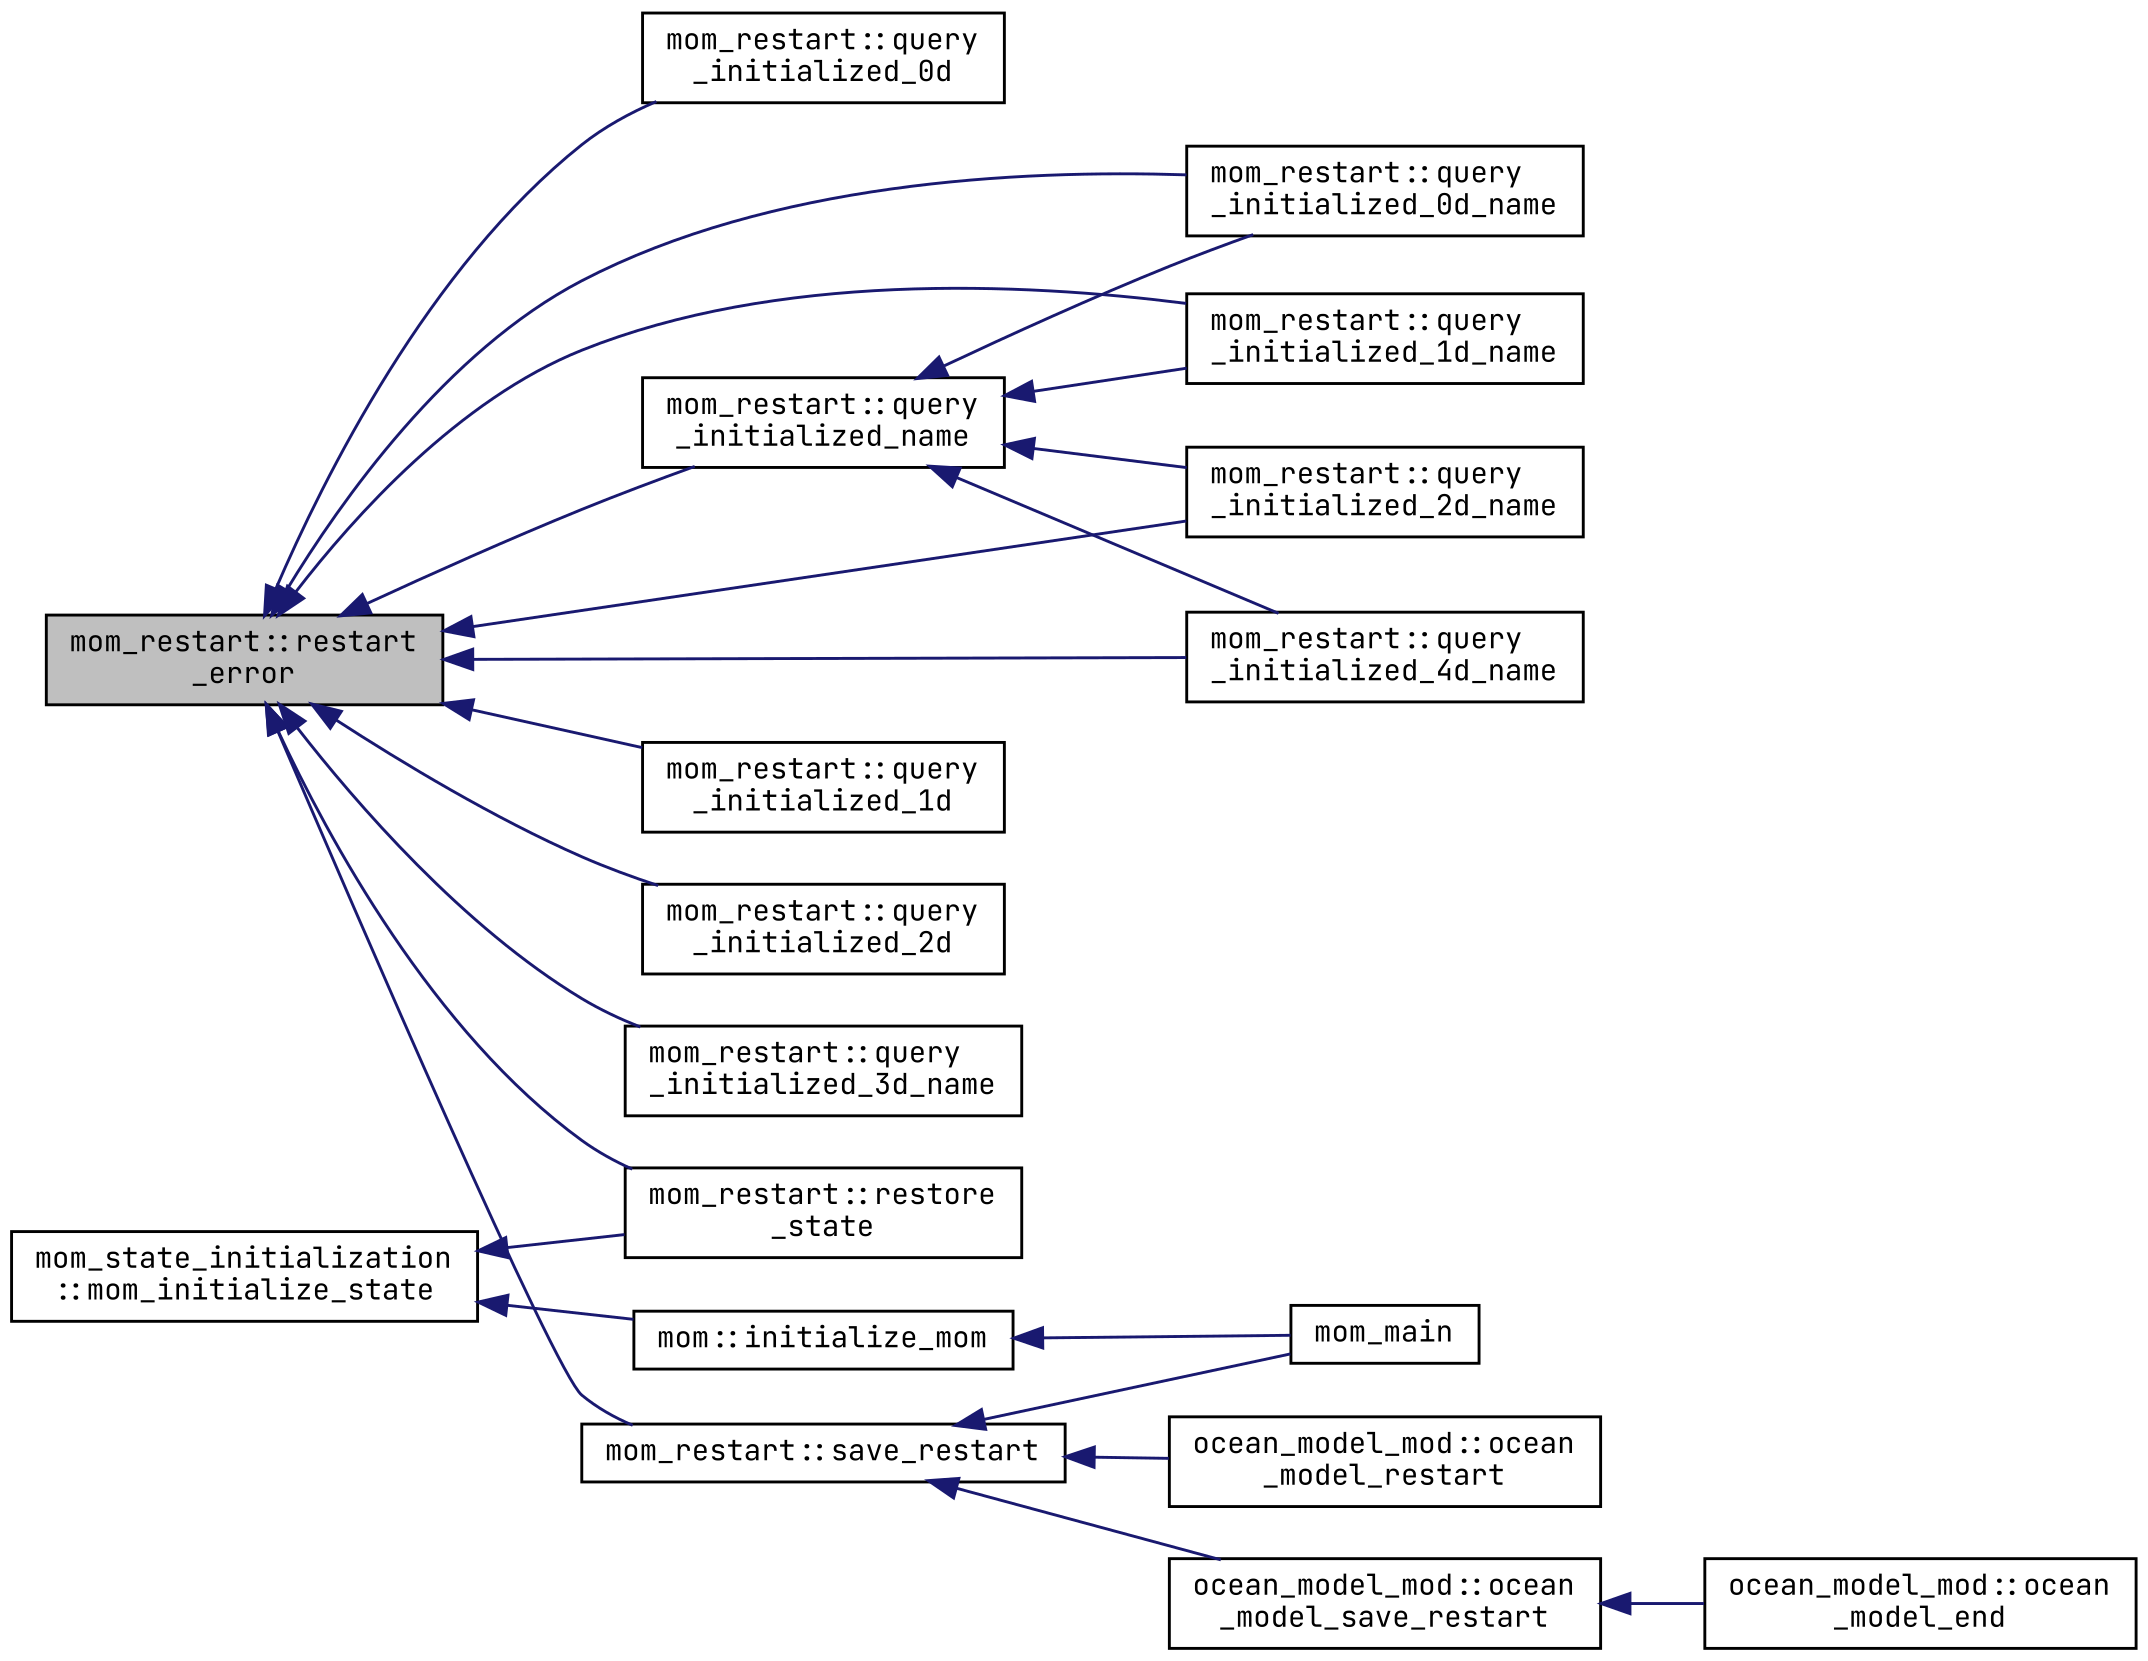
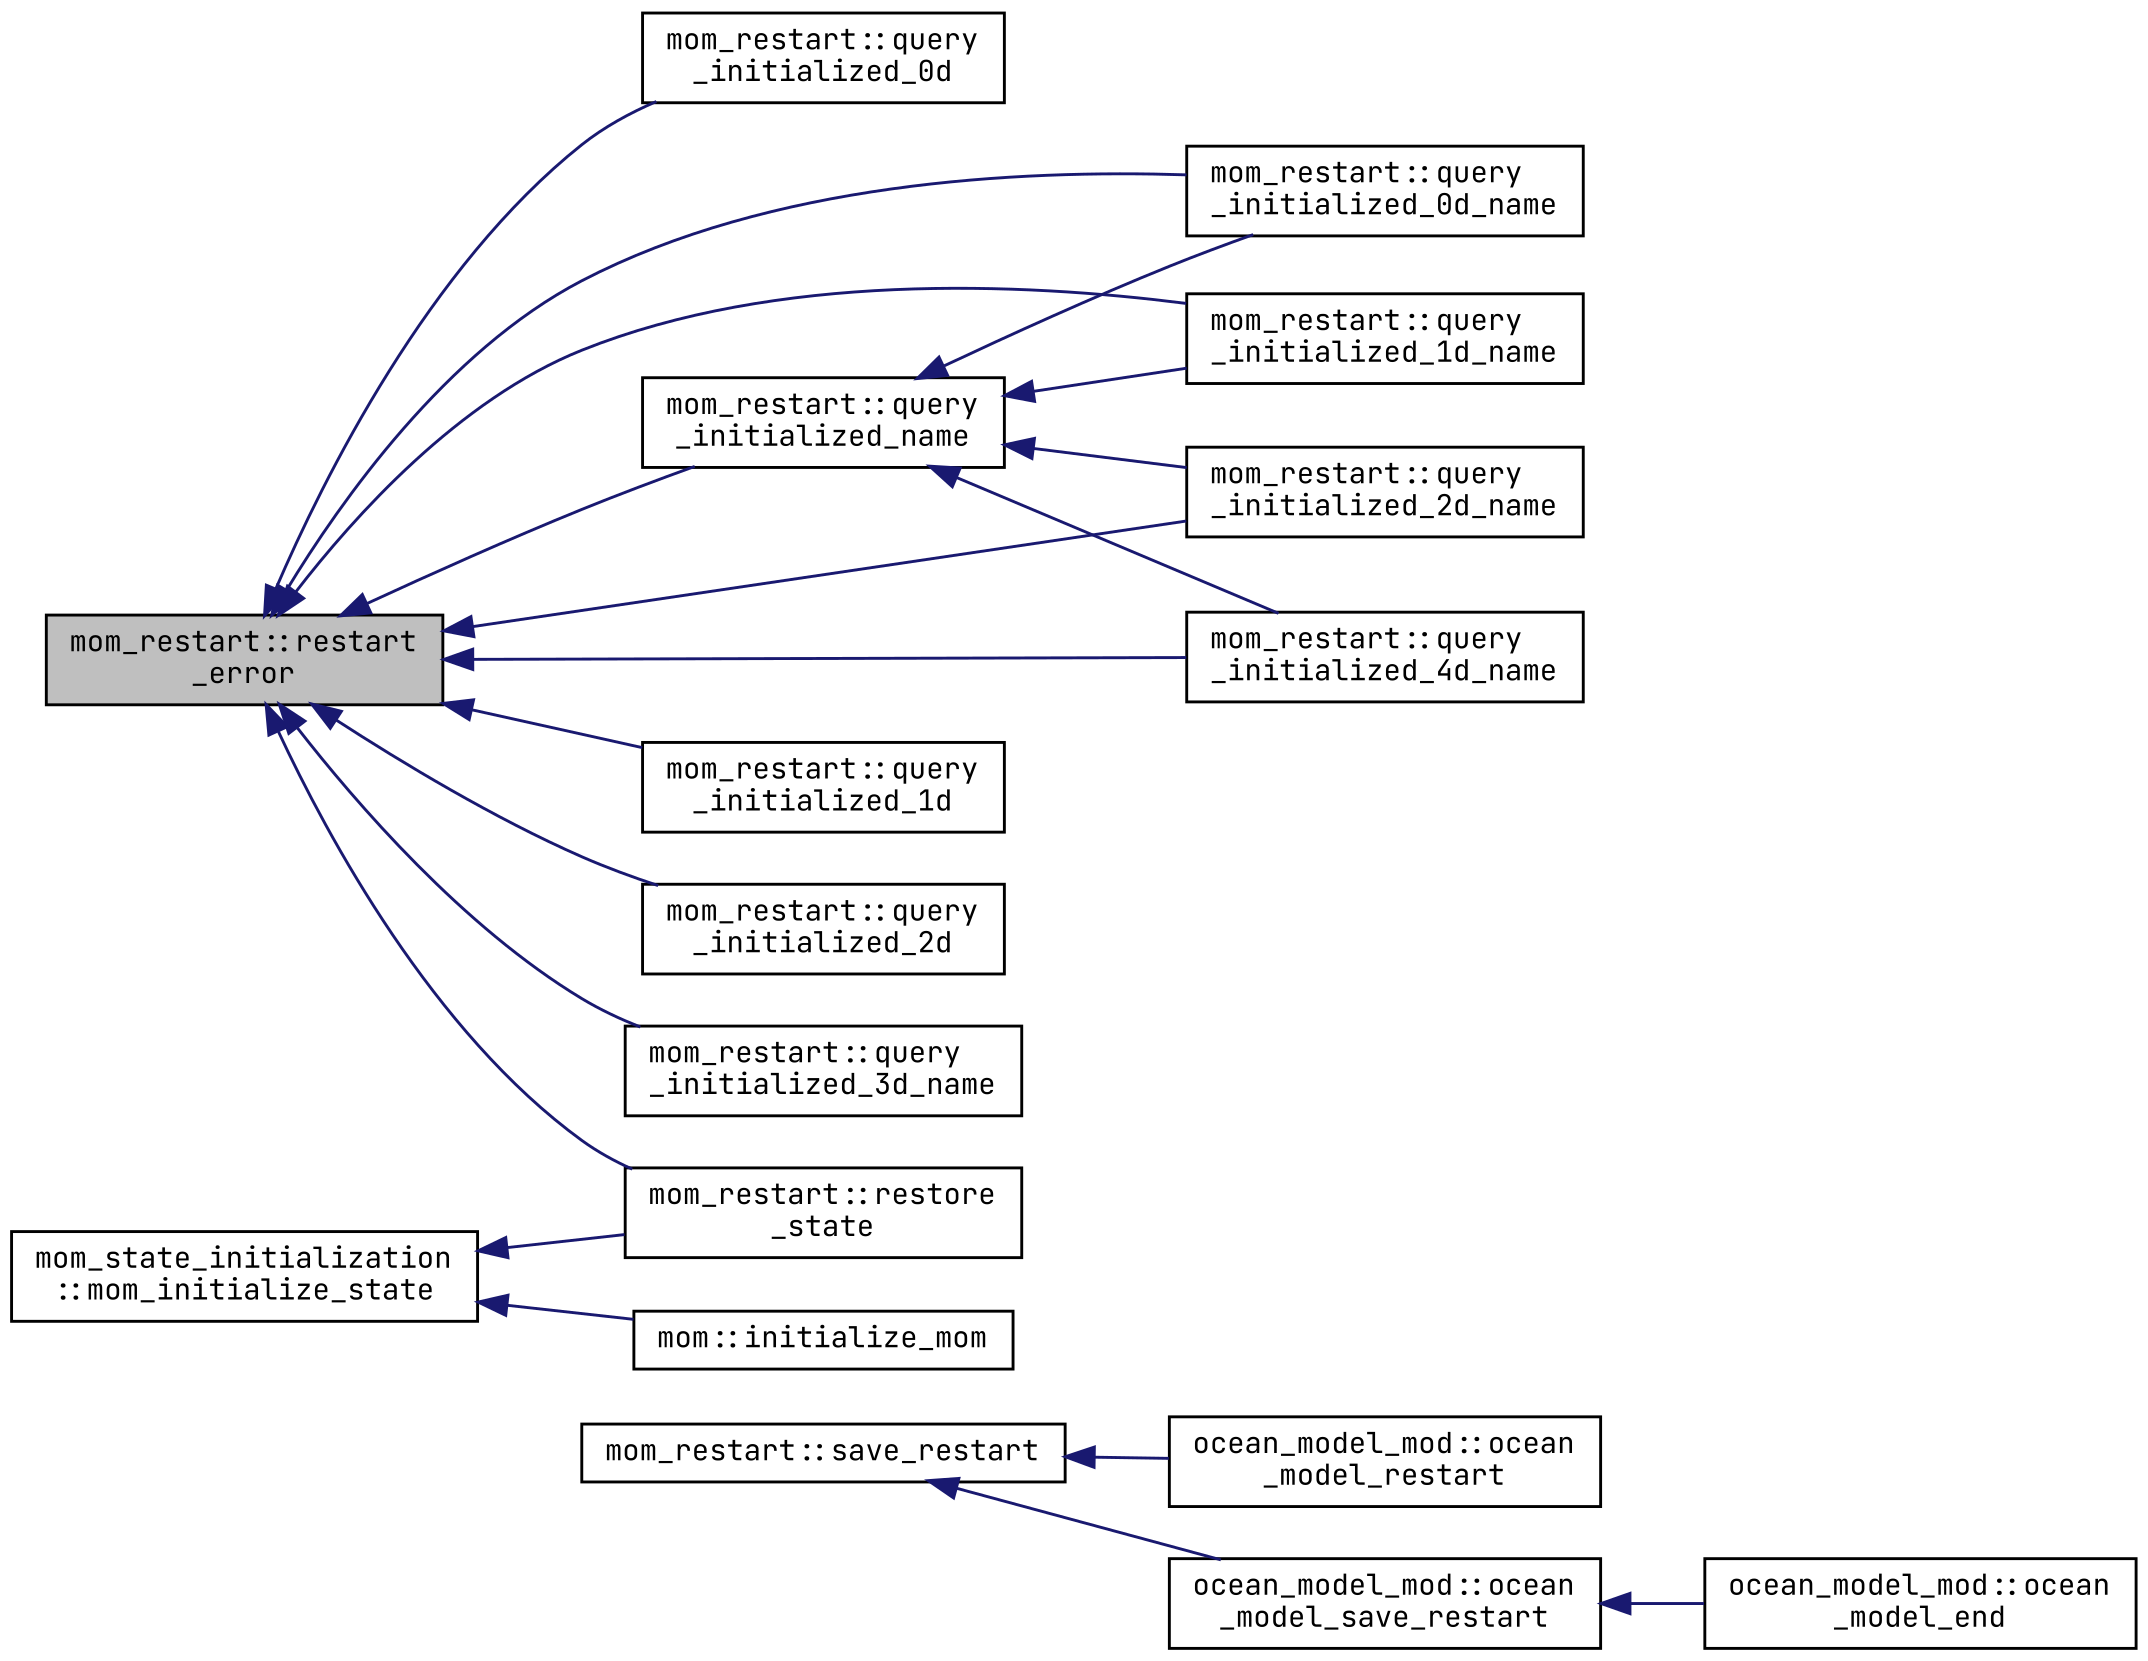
  digraph {
    fontname="JetBrains Mono"
    rankdir=LR
    node [color=black fillcolor=white fontname="JetBrains Mono" fontsize=10 shape=record style=filled]
    edge [color=midnightblue dir=back fontname="JetBrains Mono" fontsize=10 labelfontname=Helvetica labelfontsize=10 style=solid]
    n1 [fillcolor=grey75 fontcolor=black height=0.2 label="mom_restart::restart\l_error" width=0.4]
    n2 [height=0.2 label="mom_restart::query\l_initialized_0d" width=0.4]
    n3 [height=0.2 label="mom_restart::query\l_initialized_0d_name" width=0.4]
    n4 [height=0.2 label="mom_restart::query\l_initialized_1d" width=0.4]
    n5 [height=0.2 label="mom_restart::query\l_initialized_1d_name" width=0.4]
    n6 [height=0.2 label="mom_restart::query\l_initialized_2d" width=0.4]
    n7 [height=0.2 label="mom_restart::query\l_initialized_2d_name" width=0.4]
    n8 [height=0.2 label="mom_restart::query\l_initialized_3d_name" width=0.4]
    n9 [height=0.2 label="mom_restart::query\l_initialized_4d_name" width=0.4]
    n10 [height=0.2 label="mom_restart::query\l_initialized_name" width=0.4]
    n11 [height=0.2 label="mom_restart::restore\l_state" width=0.4]
    n12 [height=0.2 label="mom_restart::save_restart" width=0.4]
-   n13 [height=0.2 label=mom_main width=0.4]
    n14 [height=0.2 label="ocean_model_mod::ocean\l_model_restart" width=0.4]
    n15 [height=0.2 label="ocean_model_mod::ocean\l_model_save_restart" width=0.4]
    n16 [height=0.2 label="mom_state_initialization\l::mom_initialize_state" width=0.4]
    n17 [height=0.2 label="mom::initialize_mom" width=0.4]
    n18 [height=0.2 label="ocean_model_mod::ocean\l_model_end" width=0.4]
    n1 -> n2
    n1 -> n3
    n1 -> n4
    n1 -> n5
    n1 -> n6
    n1 -> n7
    n1 -> n8
    n1 -> n9
    n1 -> n10
    n1 -> n11
-   n1 -> n12
    n10 -> n3
    n10 -> n5
    n10 -> n7
    n10 -> n9
-   n12 -> n13
    n12 -> n14
    n12 -> n15
    n15 -> n18
    n16 -> n11
    n16 -> n17
-   n17 -> n13
  }
